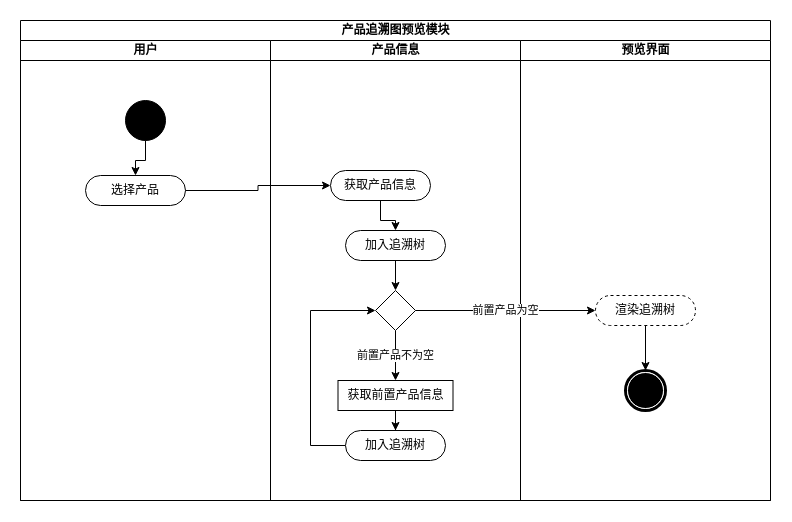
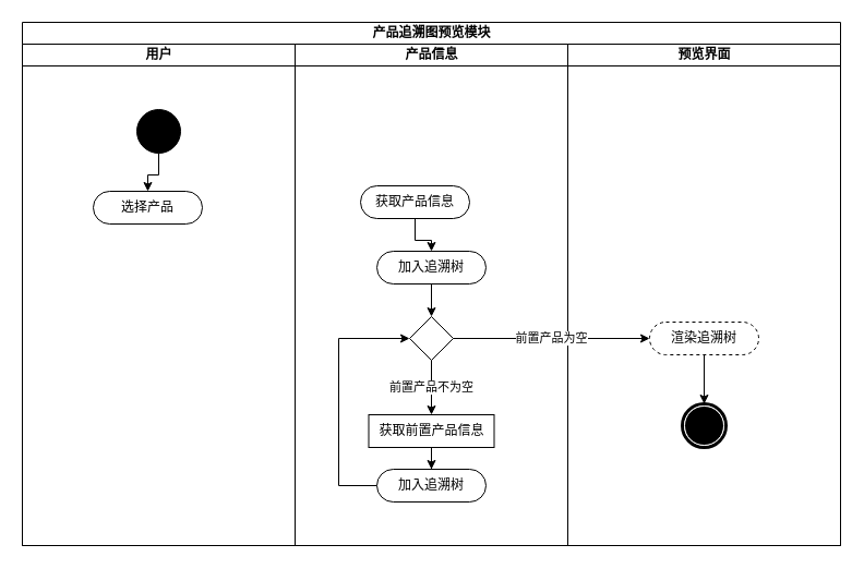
  <mxCell id="0" />
  <mxCell id="1" parent="0" />
  <mxCell id="2" value="产品追溯图预览模块" style="swimlane;html=1;childLayout=stackLayout;startSize=20;rounded=0;shadow=0;comic=0;labelBackgroundColor=none;strokeWidth=1;fontFamily=Verdana;fontSize=12;align=center;" parent="1" vertex="1"><mxGeometry x="20" y="20" width="750" height="480" as="geometry" /></mxCell>
  <mxCell id="3" value="用户" style="swimlane;html=1;startSize=20;" parent="2" vertex="1"><mxGeometry y="20" width="250" height="460" as="geometry" /></mxCell>
  <mxCell id="4" style="edgeStyle=orthogonalEdgeStyle;rounded=0;orthogonalLoop=1;jettySize=auto;html=1;" edge="1" parent="3" source="5" target="6"><mxGeometry relative="1" as="geometry" /></mxCell>
  <mxCell id="5" value="" style="ellipse;whiteSpace=wrap;html=1;rounded=0;shadow=0;comic=0;labelBackgroundColor=none;strokeWidth=1;fillColor=#000000;fontFamily=Verdana;fontSize=12;align=center;" vertex="1" parent="3"><mxGeometry x="105" y="60" width="40" height="40" as="geometry" /></mxCell>
  <mxCell id="6" value="选择产品" style="rounded=1;whiteSpace=wrap;html=1;shadow=0;comic=0;labelBackgroundColor=none;strokeWidth=1;fontFamily=Verdana;fontSize=12;align=center;arcSize=50;" vertex="1" parent="3"><mxGeometry x="65" y="135" width="100" height="30" as="geometry" /></mxCell>
  <mxCell id="7" value="产品信息" style="swimlane;html=1;startSize=20;" parent="2" vertex="1"><mxGeometry x="250" y="20" width="250" height="460" as="geometry" /></mxCell>
  <mxCell id="8" value="获取产品信息" style="rounded=1;whiteSpace=wrap;html=1;shadow=0;comic=0;labelBackgroundColor=none;strokeWidth=1;fontFamily=Verdana;fontSize=12;align=center;arcSize=50;" vertex="1" parent="7"><mxGeometry x="60" y="130" width="100" height="30" as="geometry" /></mxCell>
  <mxCell id="9" value="加入追溯树" style="rounded=1;whiteSpace=wrap;html=1;shadow=0;comic=0;labelBackgroundColor=none;strokeWidth=1;fontFamily=Verdana;fontSize=12;align=center;arcSize=50;" vertex="1" parent="7"><mxGeometry x="75" y="190" width="100" height="30" as="geometry" /></mxCell>
  <mxCell id="10" style="edgeStyle=orthogonalEdgeStyle;rounded=0;orthogonalLoop=1;jettySize=auto;html=1;entryX=0.5;entryY=0;entryDx=0;entryDy=0;" edge="1" parent="7" source="8" target="9"><mxGeometry relative="1" as="geometry"><mxPoint x="125" y="210" as="targetPoint" /></mxGeometry></mxCell>
  <mxCell id="11" value="前置产品不为空" style="edgeStyle=orthogonalEdgeStyle;rounded=0;orthogonalLoop=1;jettySize=auto;html=1;entryX=0.5;entryY=0;entryDx=0;entryDy=0;" edge="1" parent="7" source="12" target="15"><mxGeometry relative="1" as="geometry" /></mxCell>
  <mxCell id="12" value="" style="rhombus;whiteSpace=wrap;html=1;" vertex="1" parent="7"><mxGeometry x="105" y="250" width="40" height="40" as="geometry" /></mxCell>
  <mxCell id="13" style="edgeStyle=orthogonalEdgeStyle;rounded=0;orthogonalLoop=1;jettySize=auto;html=1;entryX=0.5;entryY=0;entryDx=0;entryDy=0;" edge="1" parent="7" source="9" target="12"><mxGeometry relative="1" as="geometry"><mxPoint x="125" y="300" as="targetPoint" /></mxGeometry></mxCell>
  <mxCell id="14" style="edgeStyle=orthogonalEdgeStyle;rounded=0;orthogonalLoop=1;jettySize=auto;html=1;entryX=0.5;entryY=0;entryDx=0;entryDy=0;" edge="1" parent="7" source="15" target="17"><mxGeometry relative="1" as="geometry" /></mxCell>
  <mxCell id="15" value="获取前置产品信息" style="whiteSpace=wrap;html=1;shadow=0;comic=0;labelBackgroundColor=none;strokeWidth=1;fontFamily=Verdana;fontSize=12;align=center;arcSize=50;rounded=0;" vertex="1" parent="7"><mxGeometry x="67.5" y="340" width="115" height="30" as="geometry" /></mxCell>
  <mxCell id="16" style="edgeStyle=orthogonalEdgeStyle;rounded=0;orthogonalLoop=1;jettySize=auto;html=1;entryX=0;entryY=0.5;entryDx=0;entryDy=0;" edge="1" parent="7" source="17" target="12"><mxGeometry relative="1" as="geometry"><Array as="points"><mxPoint x="40" y="405" /><mxPoint x="40" y="270" /></Array></mxGeometry></mxCell>
  <mxCell id="17" value="加入追溯树" style="rounded=1;whiteSpace=wrap;html=1;shadow=0;comic=0;labelBackgroundColor=none;strokeWidth=1;fontFamily=Verdana;fontSize=12;align=center;arcSize=50;" vertex="1" parent="7"><mxGeometry x="75" y="390" width="100" height="30" as="geometry" /></mxCell>
  <mxCell id="18" value="预览界面" style="swimlane;html=1;startSize=20;" parent="2" vertex="1"><mxGeometry x="500" y="20" width="250" height="460" as="geometry" /></mxCell>
  <mxCell id="19" style="edgeStyle=orthogonalEdgeStyle;rounded=0;orthogonalLoop=1;jettySize=auto;html=1;entryX=0.5;entryY=0;entryDx=0;entryDy=0;" edge="1" parent="18" source="20" target="21"><mxGeometry relative="1" as="geometry" /></mxCell>
  <mxCell id="20" value="渲染追溯树" style="rounded=1;whiteSpace=wrap;html=1;shadow=0;comic=0;labelBackgroundColor=none;strokeWidth=1;fontFamily=Verdana;fontSize=12;align=center;arcSize=50;dashed=1;" vertex="1" parent="18"><mxGeometry x="75" y="255" width="100" height="30" as="geometry" /></mxCell>
  <mxCell id="21" value="" style="shape=mxgraph.bpmn.shape;html=1;verticalLabelPosition=bottom;labelBackgroundColor=#ffffff;verticalAlign=top;perimeter=ellipsePerimeter;outline=end;symbol=terminate;rounded=0;shadow=0;comic=0;strokeWidth=1;fontFamily=Verdana;fontSize=12;align=center;" vertex="1" parent="18"><mxGeometry x="105" y="330" width="40" height="40" as="geometry" /></mxCell>
- <mxCell id="22" style="edgeStyle=orthogonalEdgeStyle;rounded=0;orthogonalLoop=1;jettySize=auto;html=1;entryX=0;entryY=0.5;entryDx=0;entryDy=0;" edge="1" parent="2" source="6" target="8"><mxGeometry relative="1" as="geometry" /></mxCell>
  <mxCell id="23" value="前置产品为空" style="edgeStyle=orthogonalEdgeStyle;rounded=0;orthogonalLoop=1;jettySize=auto;html=1;entryX=0;entryY=0.5;entryDx=0;entryDy=0;" edge="1" parent="2" source="12" target="20"><mxGeometry relative="1" as="geometry"><mxPoint x="550" y="290" as="targetPoint" /></mxGeometry></mxCell>
